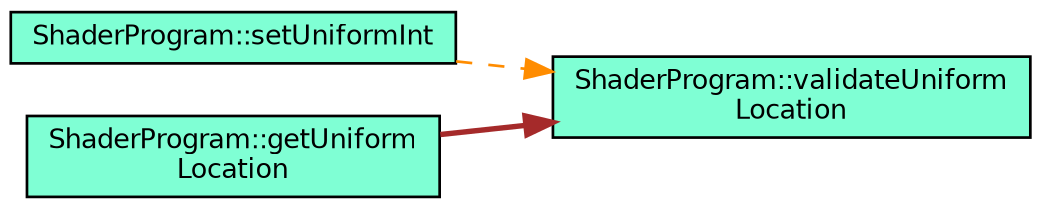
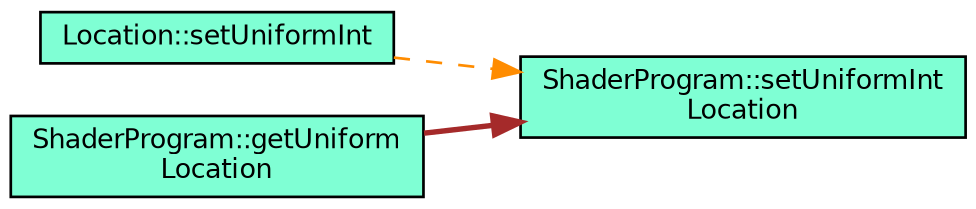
  digraph {
    rankdir=LR
    node [color=black fillcolor=aquamarine fontname=Helvetica fontsize=10 shape=record style=filled]
    edge [fontname=Helvetica fontsize=10 labelfontname=Helvetica labelfontsize=10]
-   n1 [fontcolor=black height=0.2 label="ShaderProgram::setUniformInt" width=0.4]
-   n2 [height=0.2 label="ShaderProgram::validateUniform\lLocation" width=0.4]
+   n1 [fontcolor=black height=0.2 label="Location::setUniformInt" width=0.4]
+   n2 [height=0.2 label="ShaderProgram::setUniformInt\lLocation" width=0.4]
    n3 [height=0.2 label="ShaderProgram::getUniform\lLocation" width=0.4]
    n1 -> n2 [color=darkorange style=dashed]
    n3 -> n2 [color=brown style=bold]
  }
